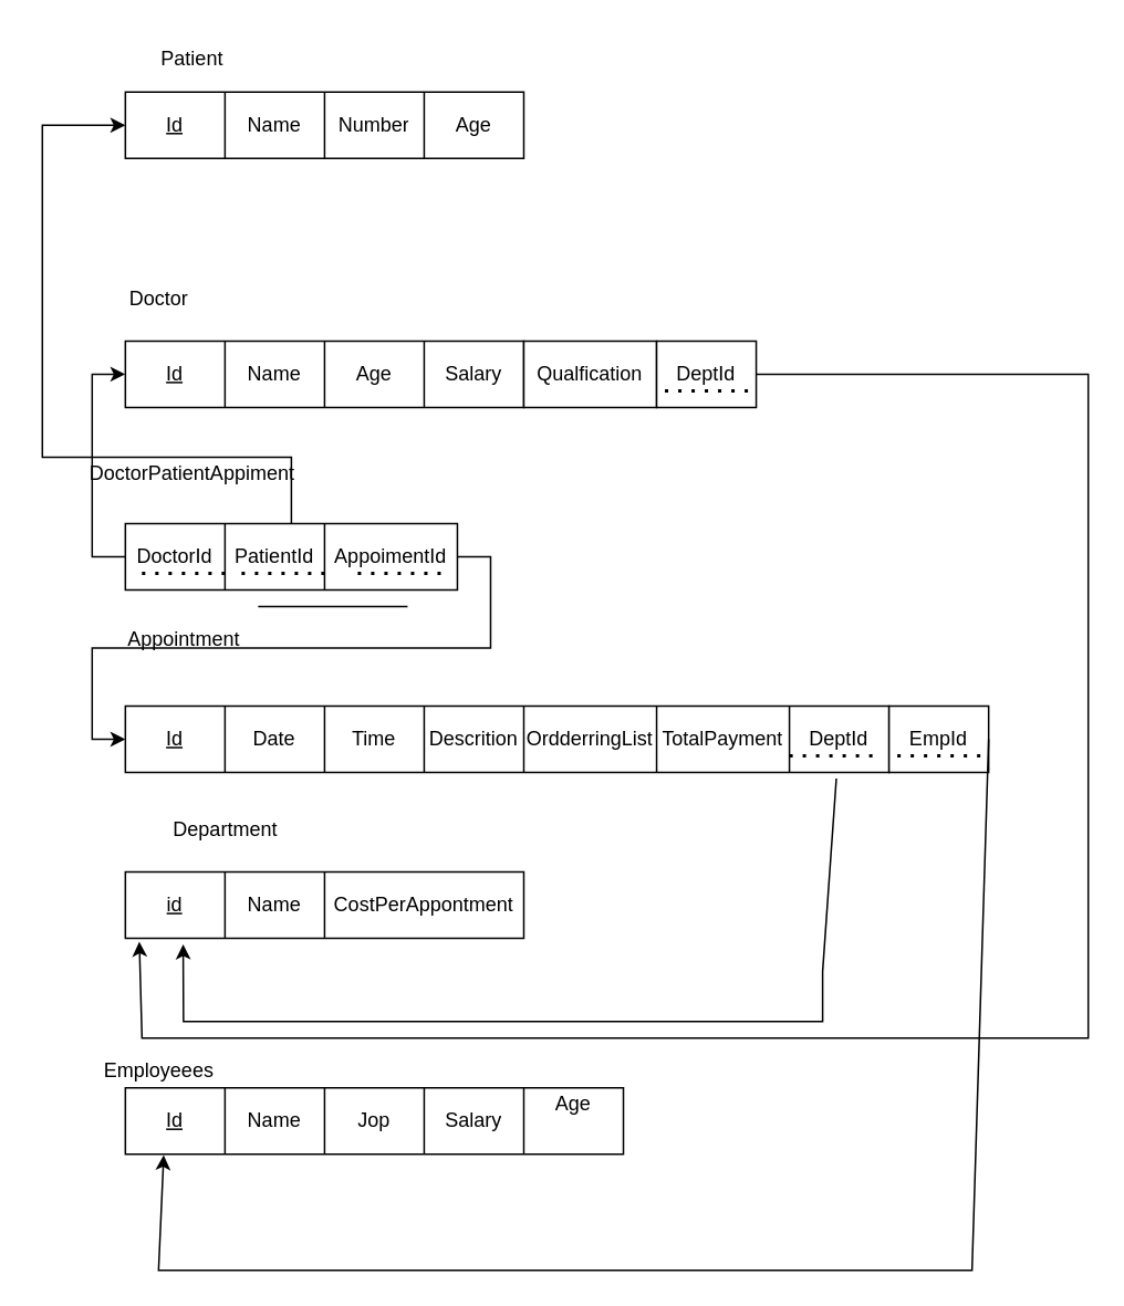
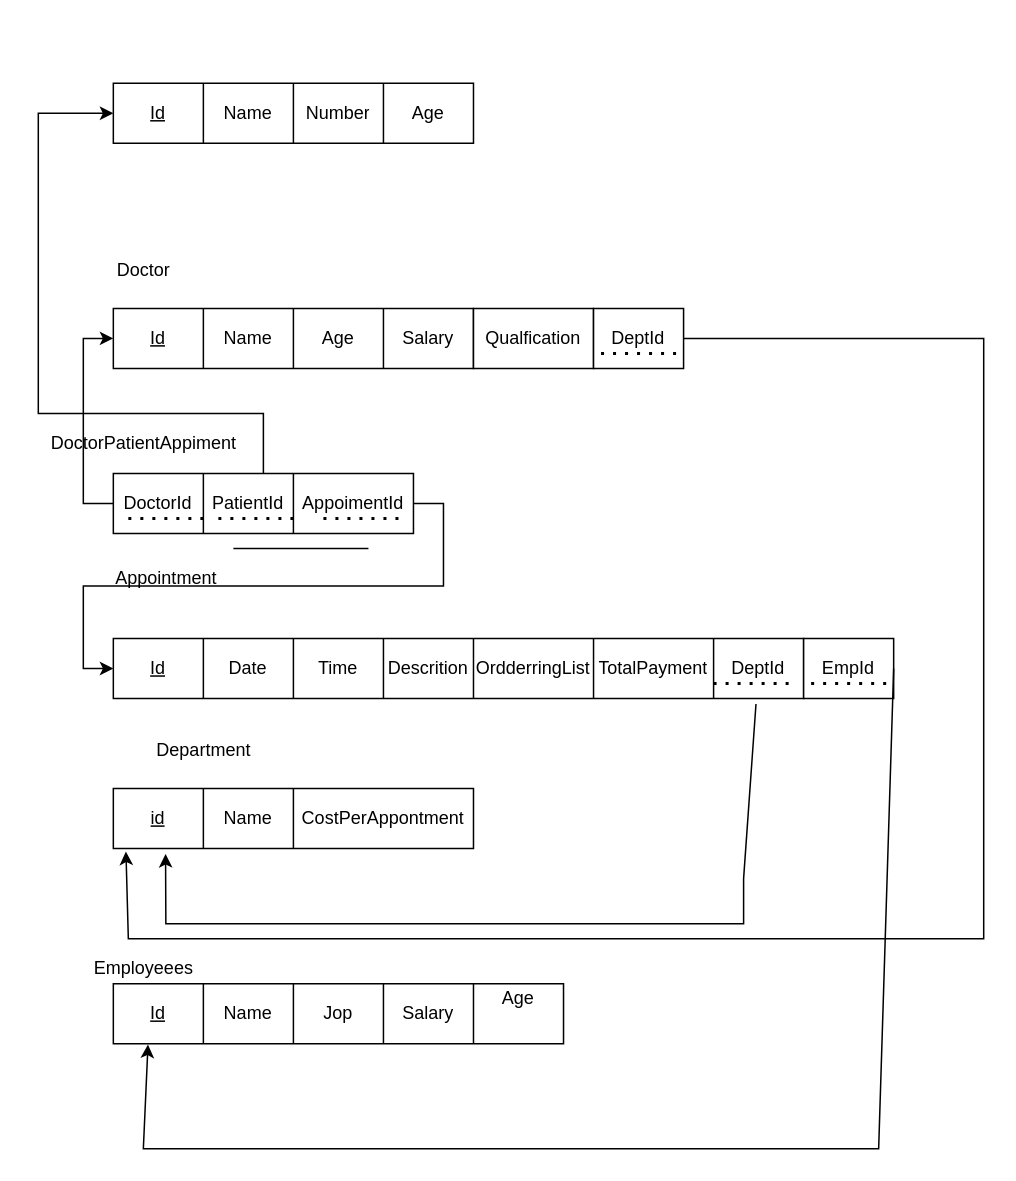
  <mxCell id="0" />
  <mxCell id="1" parent="0" />
  <mxCell id="2" value="" style="shape=table;startSize=0;container=1;collapsible=0;childLayout=tableLayout;" parent="1" vertex="1"><mxGeometry x="75" y="55" width="240" height="40" as="geometry" /></mxCell>
  <mxCell id="3" value="" style="shape=tableRow;horizontal=0;startSize=0;swimlaneHead=0;swimlaneBody=0;strokeColor=inherit;top=0;left=0;bottom=0;right=0;collapsible=0;dropTarget=0;fillColor=none;points=[[0,0.5],[1,0.5]];portConstraint=eastwest;" parent="2" vertex="1"><mxGeometry width="240" height="40" as="geometry" /></mxCell>
  <mxCell id="4" value="&lt;u&gt;Id&lt;/u&gt;" style="shape=partialRectangle;html=1;whiteSpace=wrap;connectable=0;strokeColor=inherit;overflow=hidden;fillColor=none;top=0;left=0;bottom=0;right=0;pointerEvents=1;" parent="3" vertex="1"><mxGeometry width="60" height="40" as="geometry"><mxRectangle width="60" height="40" as="alternateBounds" /></mxGeometry></mxCell>
  <mxCell id="5" value="Name" style="shape=partialRectangle;html=1;whiteSpace=wrap;connectable=0;strokeColor=inherit;overflow=hidden;fillColor=none;top=0;left=0;bottom=0;right=0;pointerEvents=1;" parent="3" vertex="1"><mxGeometry x="60" width="60" height="40" as="geometry"><mxRectangle width="60" height="40" as="alternateBounds" /></mxGeometry></mxCell>
  <mxCell id="6" value="Number" style="shape=partialRectangle;html=1;whiteSpace=wrap;connectable=0;strokeColor=inherit;overflow=hidden;fillColor=none;top=0;left=0;bottom=0;right=0;pointerEvents=1;" parent="3" vertex="1"><mxGeometry x="120" width="60" height="40" as="geometry"><mxRectangle width="60" height="40" as="alternateBounds" /></mxGeometry></mxCell>
  <mxCell id="7" value="Age" style="shape=partialRectangle;html=1;whiteSpace=wrap;connectable=0;strokeColor=inherit;overflow=hidden;fillColor=none;top=0;left=0;bottom=0;right=0;pointerEvents=1;" parent="3" vertex="1"><mxGeometry x="180" width="60" height="40" as="geometry"><mxRectangle width="60" height="40" as="alternateBounds" /></mxGeometry></mxCell>
- <mxCell id="8" value="Patient" style="text;html=1;align=center;verticalAlign=middle;resizable=0;points=[];autosize=1;strokeColor=none;fillColor=none;" parent="1" vertex="1"><mxGeometry x="85" y="20" width="60" height="30" as="geometry" /></mxCell>
  <mxCell id="9" value="" style="shape=table;startSize=0;container=1;collapsible=0;childLayout=tableLayout;" parent="1" vertex="1"><mxGeometry x="75" y="205" width="240" height="40" as="geometry" /></mxCell>
  <mxCell id="10" value="" style="shape=tableRow;horizontal=0;startSize=0;swimlaneHead=0;swimlaneBody=0;strokeColor=inherit;top=0;left=0;bottom=0;right=0;collapsible=0;dropTarget=0;fillColor=none;points=[[0,0.5],[1,0.5]];portConstraint=eastwest;" parent="9" vertex="1"><mxGeometry width="240" height="40" as="geometry" /></mxCell>
  <mxCell id="11" value="&lt;u&gt;Id&lt;/u&gt;" style="shape=partialRectangle;html=1;whiteSpace=wrap;connectable=0;strokeColor=inherit;overflow=hidden;fillColor=none;top=0;left=0;bottom=0;right=0;pointerEvents=1;" parent="10" vertex="1"><mxGeometry width="60" height="40" as="geometry"><mxRectangle width="60" height="40" as="alternateBounds" /></mxGeometry></mxCell>
  <mxCell id="12" value="Name" style="shape=partialRectangle;html=1;whiteSpace=wrap;connectable=0;strokeColor=inherit;overflow=hidden;fillColor=none;top=0;left=0;bottom=0;right=0;pointerEvents=1;" parent="10" vertex="1"><mxGeometry x="60" width="60" height="40" as="geometry"><mxRectangle width="60" height="40" as="alternateBounds" /></mxGeometry></mxCell>
  <mxCell id="13" value="Age" style="shape=partialRectangle;html=1;whiteSpace=wrap;connectable=0;strokeColor=inherit;overflow=hidden;fillColor=none;top=0;left=0;bottom=0;right=0;pointerEvents=1;" parent="10" vertex="1"><mxGeometry x="120" width="60" height="40" as="geometry"><mxRectangle width="60" height="40" as="alternateBounds" /></mxGeometry></mxCell>
  <mxCell id="14" value="Salary" style="shape=partialRectangle;html=1;whiteSpace=wrap;connectable=0;strokeColor=inherit;overflow=hidden;fillColor=none;top=0;left=0;bottom=0;right=0;pointerEvents=1;" parent="10" vertex="1"><mxGeometry x="180" width="60" height="40" as="geometry"><mxRectangle width="60" height="40" as="alternateBounds" /></mxGeometry></mxCell>
  <mxCell id="15" value="Doctor" style="text;html=1;align=center;verticalAlign=middle;resizable=0;points=[];autosize=1;strokeColor=none;fillColor=none;" parent="1" vertex="1"><mxGeometry x="65" y="165" width="60" height="30" as="geometry" /></mxCell>
  <mxCell id="16" value="" style="shape=table;startSize=0;container=1;collapsible=0;childLayout=tableLayout;" parent="1" vertex="1"><mxGeometry x="315" y="205" width="80" height="40" as="geometry" /></mxCell>
  <mxCell id="17" value="" style="shape=tableRow;horizontal=0;startSize=0;swimlaneHead=0;swimlaneBody=0;strokeColor=inherit;top=0;left=0;bottom=0;right=0;collapsible=0;dropTarget=0;fillColor=none;points=[[0,0.5],[1,0.5]];portConstraint=eastwest;" parent="16" vertex="1"><mxGeometry width="80" height="40" as="geometry" /></mxCell>
  <mxCell id="18" value="Qualfication" style="shape=partialRectangle;html=1;whiteSpace=wrap;connectable=0;strokeColor=inherit;overflow=hidden;fillColor=none;top=0;left=0;bottom=0;right=0;pointerEvents=1;" parent="17" vertex="1"><mxGeometry width="80" height="40" as="geometry"><mxRectangle width="80" height="40" as="alternateBounds" /></mxGeometry></mxCell>
  <mxCell id="19" value="" style="shape=table;startSize=0;container=1;collapsible=0;childLayout=tableLayout;" parent="1" vertex="1"><mxGeometry x="75" y="425" width="460" height="40" as="geometry" /></mxCell>
  <mxCell id="20" value="" style="shape=tableRow;horizontal=0;startSize=0;swimlaneHead=0;swimlaneBody=0;strokeColor=inherit;top=0;left=0;bottom=0;right=0;collapsible=0;dropTarget=0;fillColor=none;points=[[0,0.5],[1,0.5]];portConstraint=eastwest;" parent="19" vertex="1"><mxGeometry width="460" height="40" as="geometry" /></mxCell>
  <mxCell id="21" value="&lt;u&gt;Id&lt;/u&gt;" style="shape=partialRectangle;html=1;whiteSpace=wrap;connectable=0;strokeColor=inherit;overflow=hidden;fillColor=none;top=0;left=0;bottom=0;right=0;pointerEvents=1;" parent="20" vertex="1"><mxGeometry width="60" height="40" as="geometry"><mxRectangle width="60" height="40" as="alternateBounds" /></mxGeometry></mxCell>
  <mxCell id="22" value="Date" style="shape=partialRectangle;html=1;whiteSpace=wrap;connectable=0;strokeColor=inherit;overflow=hidden;fillColor=none;top=0;left=0;bottom=0;right=0;pointerEvents=1;" parent="20" vertex="1"><mxGeometry x="60" width="60" height="40" as="geometry"><mxRectangle width="60" height="40" as="alternateBounds" /></mxGeometry></mxCell>
  <mxCell id="23" value="Time" style="shape=partialRectangle;html=1;whiteSpace=wrap;connectable=0;strokeColor=inherit;overflow=hidden;fillColor=none;top=0;left=0;bottom=0;right=0;pointerEvents=1;" parent="20" vertex="1"><mxGeometry x="120" width="60" height="40" as="geometry"><mxRectangle width="60" height="40" as="alternateBounds" /></mxGeometry></mxCell>
  <mxCell id="24" value="Descrition" style="shape=partialRectangle;html=1;whiteSpace=wrap;connectable=0;strokeColor=inherit;overflow=hidden;fillColor=none;top=0;left=0;bottom=0;right=0;pointerEvents=1;" parent="20" vertex="1"><mxGeometry x="180" width="60" height="40" as="geometry"><mxRectangle width="60" height="40" as="alternateBounds" /></mxGeometry></mxCell>
  <mxCell id="25" value="OrdderringList" style="shape=partialRectangle;html=1;whiteSpace=wrap;connectable=0;strokeColor=inherit;overflow=hidden;fillColor=none;top=0;left=0;bottom=0;right=0;pointerEvents=1;" parent="20" vertex="1"><mxGeometry x="240" width="80" height="40" as="geometry"><mxRectangle width="80" height="40" as="alternateBounds" /></mxGeometry></mxCell>
  <mxCell id="26" value="TotalPayment" style="shape=partialRectangle;html=1;whiteSpace=wrap;connectable=0;strokeColor=inherit;overflow=hidden;fillColor=none;top=0;left=0;bottom=0;right=0;pointerEvents=1;" parent="20" vertex="1"><mxGeometry x="320" width="80" height="40" as="geometry"><mxRectangle width="80" height="40" as="alternateBounds" /></mxGeometry></mxCell>
  <mxCell id="27" value="DeptId" style="shape=partialRectangle;html=1;whiteSpace=wrap;connectable=0;strokeColor=inherit;overflow=hidden;fillColor=none;top=0;left=0;bottom=0;right=0;pointerEvents=1;" parent="20" vertex="1"><mxGeometry x="400" width="60" height="40" as="geometry"><mxRectangle width="60" height="40" as="alternateBounds" /></mxGeometry></mxCell>
  <mxCell id="28" value="Appointment" style="text;html=1;align=center;verticalAlign=middle;resizable=0;points=[];autosize=1;strokeColor=none;fillColor=none;" parent="1" vertex="1"><mxGeometry x="65" y="370" width="90" height="30" as="geometry" /></mxCell>
  <mxCell id="29" value="" style="shape=table;startSize=0;container=1;collapsible=0;childLayout=tableLayout;" parent="1" vertex="1"><mxGeometry x="75" y="315" width="200" height="40" as="geometry" /></mxCell>
  <mxCell id="30" value="" style="shape=tableRow;horizontal=0;startSize=0;swimlaneHead=0;swimlaneBody=0;strokeColor=inherit;top=0;left=0;bottom=0;right=0;collapsible=0;dropTarget=0;fillColor=none;points=[[0,0.5],[1,0.5]];portConstraint=eastwest;" parent="29" vertex="1"><mxGeometry width="200" height="40" as="geometry" /></mxCell>
  <mxCell id="31" value="DoctorId" style="shape=partialRectangle;html=1;whiteSpace=wrap;connectable=0;strokeColor=inherit;overflow=hidden;fillColor=none;top=0;left=0;bottom=0;right=0;pointerEvents=1;" parent="30" vertex="1"><mxGeometry width="60" height="40" as="geometry"><mxRectangle width="60" height="40" as="alternateBounds" /></mxGeometry></mxCell>
  <mxCell id="32" value="PatientId" style="shape=partialRectangle;html=1;whiteSpace=wrap;connectable=0;strokeColor=inherit;overflow=hidden;fillColor=none;top=0;left=0;bottom=0;right=0;pointerEvents=1;" parent="30" vertex="1"><mxGeometry x="60" width="60" height="40" as="geometry"><mxRectangle width="60" height="40" as="alternateBounds" /></mxGeometry></mxCell>
  <mxCell id="33" value="AppoimentId" style="shape=partialRectangle;html=1;whiteSpace=wrap;connectable=0;strokeColor=inherit;overflow=hidden;fillColor=none;top=0;left=0;bottom=0;right=0;pointerEvents=1;" parent="30" vertex="1"><mxGeometry x="120" width="80" height="40" as="geometry"><mxRectangle width="80" height="40" as="alternateBounds" /></mxGeometry></mxCell>
- <mxCell id="34" value="DoctorPatientAppiment" style="text;html=1;align=center;verticalAlign=middle;resizable=0;points=[];autosize=1;strokeColor=none;fillColor=none;" parent="1" vertex="1"><mxGeometry x="40" y="270" width="150" height="30" as="geometry" /></mxCell>
+ <mxCell id="34" value="DoctorPatientAppiment" style="text;html=1;align=center;verticalAlign=middle;resizable=0;points=[];autosize=1;strokeColor=none;fillColor=none;" parent="1" vertex="1"><mxGeometry x="20" y="280" width="150" height="30" as="geometry" /></mxCell>
  <mxCell id="35" value="" style="endArrow=none;dashed=1;html=1;dashPattern=1 3;strokeWidth=2;rounded=0;" parent="1" edge="1"><mxGeometry width="50" height="50" relative="1" as="geometry"><mxPoint x="85" y="345" as="sourcePoint" /><mxPoint x="135" y="345" as="targetPoint" /></mxGeometry></mxCell>
  <mxCell id="36" value="" style="endArrow=none;dashed=1;html=1;dashPattern=1 3;strokeWidth=2;rounded=0;" parent="1" edge="1"><mxGeometry width="50" height="50" relative="1" as="geometry"><mxPoint x="145" y="345" as="sourcePoint" /><mxPoint x="195" y="345" as="targetPoint" /></mxGeometry></mxCell>
  <mxCell id="37" value="" style="endArrow=none;dashed=1;html=1;dashPattern=1 3;strokeWidth=2;rounded=0;" parent="1" edge="1"><mxGeometry width="50" height="50" relative="1" as="geometry"><mxPoint x="215" y="345" as="sourcePoint" /><mxPoint x="265" y="345" as="targetPoint" /></mxGeometry></mxCell>
  <mxCell id="38" value="" style="endArrow=none;html=1;rounded=0;" parent="1" edge="1"><mxGeometry width="50" height="50" relative="1" as="geometry"><mxPoint x="155" y="365" as="sourcePoint" /><mxPoint x="245" y="365" as="targetPoint" /></mxGeometry></mxCell>
  <mxCell id="39" value="" style="shape=table;startSize=0;container=1;collapsible=0;childLayout=tableLayout;" parent="1" vertex="1"><mxGeometry x="75" y="525" width="240" height="40" as="geometry" /></mxCell>
  <mxCell id="40" value="" style="shape=tableRow;horizontal=0;startSize=0;swimlaneHead=0;swimlaneBody=0;strokeColor=inherit;top=0;left=0;bottom=0;right=0;collapsible=0;dropTarget=0;fillColor=none;points=[[0,0.5],[1,0.5]];portConstraint=eastwest;" parent="39" vertex="1"><mxGeometry width="240" height="40" as="geometry" /></mxCell>
  <mxCell id="41" value="&lt;u&gt;id&lt;/u&gt;" style="shape=partialRectangle;html=1;whiteSpace=wrap;connectable=0;strokeColor=inherit;overflow=hidden;fillColor=none;top=0;left=0;bottom=0;right=0;pointerEvents=1;" parent="40" vertex="1"><mxGeometry width="60" height="40" as="geometry"><mxRectangle width="60" height="40" as="alternateBounds" /></mxGeometry></mxCell>
  <mxCell id="42" value="Name" style="shape=partialRectangle;html=1;whiteSpace=wrap;connectable=0;strokeColor=inherit;overflow=hidden;fillColor=none;top=0;left=0;bottom=0;right=0;pointerEvents=1;" parent="40" vertex="1"><mxGeometry x="60" width="60" height="40" as="geometry"><mxRectangle width="60" height="40" as="alternateBounds" /></mxGeometry></mxCell>
  <mxCell id="43" value="CostPerAppontment" style="shape=partialRectangle;html=1;whiteSpace=wrap;connectable=0;strokeColor=inherit;overflow=hidden;fillColor=none;top=0;left=0;bottom=0;right=0;pointerEvents=1;" parent="40" vertex="1"><mxGeometry x="120" width="120" height="40" as="geometry"><mxRectangle width="120" height="40" as="alternateBounds" /></mxGeometry></mxCell>
  <mxCell id="44" value="Department" style="text;html=1;align=center;verticalAlign=middle;resizable=0;points=[];autosize=1;strokeColor=none;fillColor=none;" parent="1" vertex="1"><mxGeometry x="90" y="485" width="90" height="30" as="geometry" /></mxCell>
  <mxCell id="45" value="" style="endArrow=none;dashed=1;html=1;dashPattern=1 3;strokeWidth=2;rounded=0;" parent="1" edge="1"><mxGeometry width="50" height="50" relative="1" as="geometry"><mxPoint x="475" y="455" as="sourcePoint" /><mxPoint x="525" y="455" as="targetPoint" /></mxGeometry></mxCell>
  <mxCell id="46" value="" style="shape=table;startSize=0;container=1;collapsible=0;childLayout=tableLayout;" parent="1" vertex="1"><mxGeometry x="395" y="205" width="60" height="40" as="geometry" /></mxCell>
  <mxCell id="47" value="" style="shape=tableRow;horizontal=0;startSize=0;swimlaneHead=0;swimlaneBody=0;strokeColor=inherit;top=0;left=0;bottom=0;right=0;collapsible=0;dropTarget=0;fillColor=none;points=[[0,0.5],[1,0.5]];portConstraint=eastwest;" parent="46" vertex="1"><mxGeometry width="60" height="40" as="geometry" /></mxCell>
  <mxCell id="48" value="DeptId" style="shape=partialRectangle;html=1;whiteSpace=wrap;connectable=0;strokeColor=inherit;overflow=hidden;fillColor=none;top=0;left=0;bottom=0;right=0;pointerEvents=1;" parent="47" vertex="1"><mxGeometry width="60" height="40" as="geometry"><mxRectangle width="60" height="40" as="alternateBounds" /></mxGeometry></mxCell>
  <mxCell id="49" value="" style="endArrow=none;dashed=1;html=1;dashPattern=1 3;strokeWidth=2;rounded=0;" parent="1" edge="1"><mxGeometry width="50" height="50" relative="1" as="geometry"><mxPoint x="400" y="235" as="sourcePoint" /><mxPoint x="450" y="235" as="targetPoint" /></mxGeometry></mxCell>
  <mxCell id="50" value="" style="shape=table;startSize=0;container=1;collapsible=0;childLayout=tableLayout;" parent="1" vertex="1"><mxGeometry x="75" y="655" width="300" height="40" as="geometry" /></mxCell>
  <mxCell id="51" value="" style="shape=tableRow;horizontal=0;startSize=0;swimlaneHead=0;swimlaneBody=0;strokeColor=inherit;top=0;left=0;bottom=0;right=0;collapsible=0;dropTarget=0;fillColor=none;points=[[0,0.5],[1,0.5]];portConstraint=eastwest;" parent="50" vertex="1"><mxGeometry width="300" height="40" as="geometry" /></mxCell>
  <mxCell id="52" value="&lt;u&gt;Id&lt;/u&gt;" style="shape=partialRectangle;html=1;whiteSpace=wrap;connectable=0;strokeColor=inherit;overflow=hidden;fillColor=none;top=0;left=0;bottom=0;right=0;pointerEvents=1;" parent="51" vertex="1"><mxGeometry width="60" height="40" as="geometry"><mxRectangle width="60" height="40" as="alternateBounds" /></mxGeometry></mxCell>
  <mxCell id="53" value="Name" style="shape=partialRectangle;html=1;whiteSpace=wrap;connectable=0;strokeColor=inherit;overflow=hidden;fillColor=none;top=0;left=0;bottom=0;right=0;pointerEvents=1;" parent="51" vertex="1"><mxGeometry x="60" width="60" height="40" as="geometry"><mxRectangle width="60" height="40" as="alternateBounds" /></mxGeometry></mxCell>
  <mxCell id="54" value="Jop" style="shape=partialRectangle;html=1;whiteSpace=wrap;connectable=0;strokeColor=inherit;overflow=hidden;fillColor=none;top=0;left=0;bottom=0;right=0;pointerEvents=1;" parent="51" vertex="1"><mxGeometry x="120" width="60" height="40" as="geometry"><mxRectangle width="60" height="40" as="alternateBounds" /></mxGeometry></mxCell>
  <mxCell id="55" value="Salary" style="shape=partialRectangle;html=1;whiteSpace=wrap;connectable=0;strokeColor=inherit;overflow=hidden;fillColor=none;top=0;left=0;bottom=0;right=0;pointerEvents=1;" parent="51" vertex="1"><mxGeometry x="180" width="60" height="40" as="geometry"><mxRectangle width="60" height="40" as="alternateBounds" /></mxGeometry></mxCell>
  <mxCell id="56" value="Age&lt;table&gt;&lt;tbody&gt;&lt;tr&gt;&lt;td&gt;&lt;br&gt;&lt;/td&gt;&lt;/tr&gt;&lt;/tbody&gt;&lt;/table&gt;" style="shape=partialRectangle;html=1;whiteSpace=wrap;connectable=0;strokeColor=inherit;overflow=hidden;fillColor=none;top=0;left=0;bottom=0;right=0;pointerEvents=1;" parent="51" vertex="1"><mxGeometry x="240" width="60" height="40" as="geometry"><mxRectangle width="60" height="40" as="alternateBounds" /></mxGeometry></mxCell>
  <mxCell id="57" value="Employeees" style="text;html=1;align=center;verticalAlign=middle;resizable=0;points=[];autosize=1;strokeColor=none;fillColor=none;" parent="1" vertex="1"><mxGeometry x="50" y="630" width="90" height="30" as="geometry" /></mxCell>
  <mxCell id="58" value="" style="endArrow=classic;html=1;rounded=0;exitX=0.931;exitY=1.09;exitDx=0;exitDy=0;exitPerimeter=0;entryX=0.145;entryY=1.09;entryDx=0;entryDy=0;entryPerimeter=0;" parent="1" source="20" target="40" edge="1"><mxGeometry width="50" height="50" relative="1" as="geometry"><mxPoint x="325" y="515" as="sourcePoint" /><mxPoint x="375" y="465" as="targetPoint" /><Array as="points"><mxPoint x="495" y="585" /><mxPoint x="495" y="615" /><mxPoint x="110" y="615" /></Array></mxGeometry></mxCell>
  <mxCell id="59" style="edgeStyle=orthogonalEdgeStyle;rounded=0;orthogonalLoop=1;jettySize=auto;html=1;exitX=0;exitY=0.5;exitDx=0;exitDy=0;entryX=0;entryY=0.5;entryDx=0;entryDy=0;" parent="1" source="30" target="10" edge="1"><mxGeometry relative="1" as="geometry" /></mxCell>
  <mxCell id="60" value="" style="endArrow=classic;html=1;rounded=0;exitX=0.5;exitY=0;exitDx=0;exitDy=0;exitPerimeter=0;entryX=0;entryY=0.5;entryDx=0;entryDy=0;" parent="1" source="30" target="3" edge="1"><mxGeometry width="50" height="50" relative="1" as="geometry"><mxPoint x="325" y="515" as="sourcePoint" /><mxPoint x="375" y="375" as="targetPoint" /><Array as="points"><mxPoint x="175" y="275" /><mxPoint x="25" y="275" /><mxPoint x="25" y="235" /><mxPoint x="25" y="75" /></Array></mxGeometry></mxCell>
  <mxCell id="61" style="edgeStyle=orthogonalEdgeStyle;rounded=0;orthogonalLoop=1;jettySize=auto;html=1;exitX=1;exitY=0.5;exitDx=0;exitDy=0;entryX=0;entryY=0.5;entryDx=0;entryDy=0;" parent="1" source="30" target="20" edge="1"><mxGeometry relative="1" as="geometry" /></mxCell>
  <mxCell id="62" value="" style="endArrow=classic;html=1;rounded=0;exitX=1;exitY=0.5;exitDx=0;exitDy=0;entryX=0.035;entryY=1.05;entryDx=0;entryDy=0;entryPerimeter=0;" parent="1" source="47" target="40" edge="1"><mxGeometry width="50" height="50" relative="1" as="geometry"><mxPoint x="325" y="285" as="sourcePoint" /><mxPoint x="375" y="235" as="targetPoint" /><Array as="points"><mxPoint x="655" y="225" /><mxPoint x="655" y="625" /><mxPoint x="85" y="625" /></Array></mxGeometry></mxCell>
  <mxCell id="63" value="" style="shape=table;startSize=0;container=1;collapsible=0;childLayout=tableLayout;" vertex="1" parent="1"><mxGeometry x="535" y="425" width="60" height="40" as="geometry" /></mxCell>
  <mxCell id="64" value="" style="shape=tableRow;horizontal=0;startSize=0;swimlaneHead=0;swimlaneBody=0;strokeColor=inherit;top=0;left=0;bottom=0;right=0;collapsible=0;dropTarget=0;fillColor=none;points=[[0,0.5],[1,0.5]];portConstraint=eastwest;" vertex="1" parent="63"><mxGeometry width="60" height="40" as="geometry" /></mxCell>
  <mxCell id="65" value="EmpId" style="shape=partialRectangle;html=1;whiteSpace=wrap;connectable=0;strokeColor=inherit;overflow=hidden;fillColor=none;top=0;left=0;bottom=0;right=0;pointerEvents=1;" vertex="1" parent="64"><mxGeometry width="60" height="40" as="geometry"><mxRectangle width="60" height="40" as="alternateBounds" /></mxGeometry></mxCell>
  <mxCell id="66" value="" style="endArrow=none;dashed=1;html=1;dashPattern=1 3;strokeWidth=2;rounded=0;" edge="1" parent="1"><mxGeometry width="50" height="50" relative="1" as="geometry"><mxPoint x="540" y="455" as="sourcePoint" /><mxPoint x="590" y="455" as="targetPoint" /></mxGeometry></mxCell>
  <mxCell id="67" value="" style="endArrow=classic;html=1;rounded=0;exitX=1;exitY=0.5;exitDx=0;exitDy=0;entryX=0.077;entryY=1.015;entryDx=0;entryDy=0;entryPerimeter=0;" edge="1" parent="1" source="64" target="51"><mxGeometry width="50" height="50" relative="1" as="geometry"><mxPoint x="415" y="515" as="sourcePoint" /><mxPoint x="465" y="465" as="targetPoint" /><Array as="points"><mxPoint x="585" y="765" /><mxPoint x="95" y="765" /></Array></mxGeometry></mxCell>
